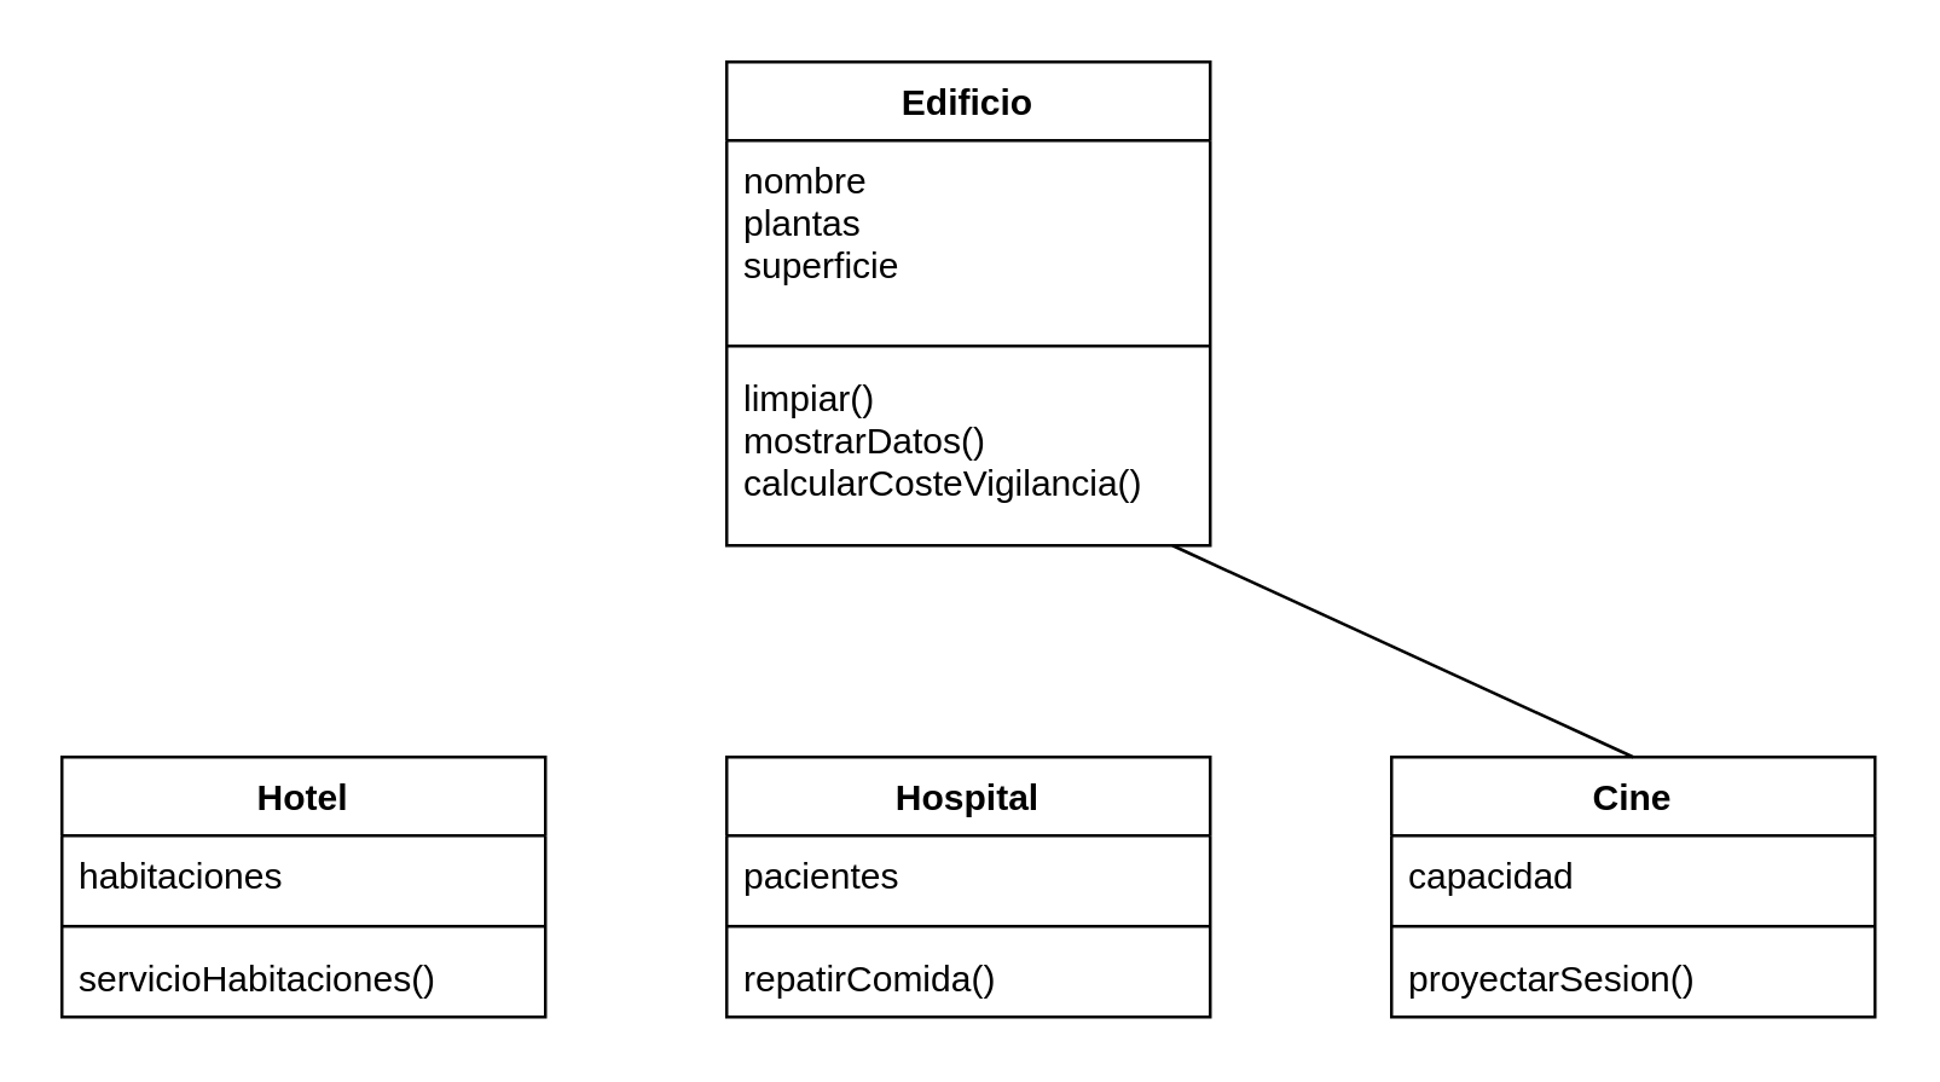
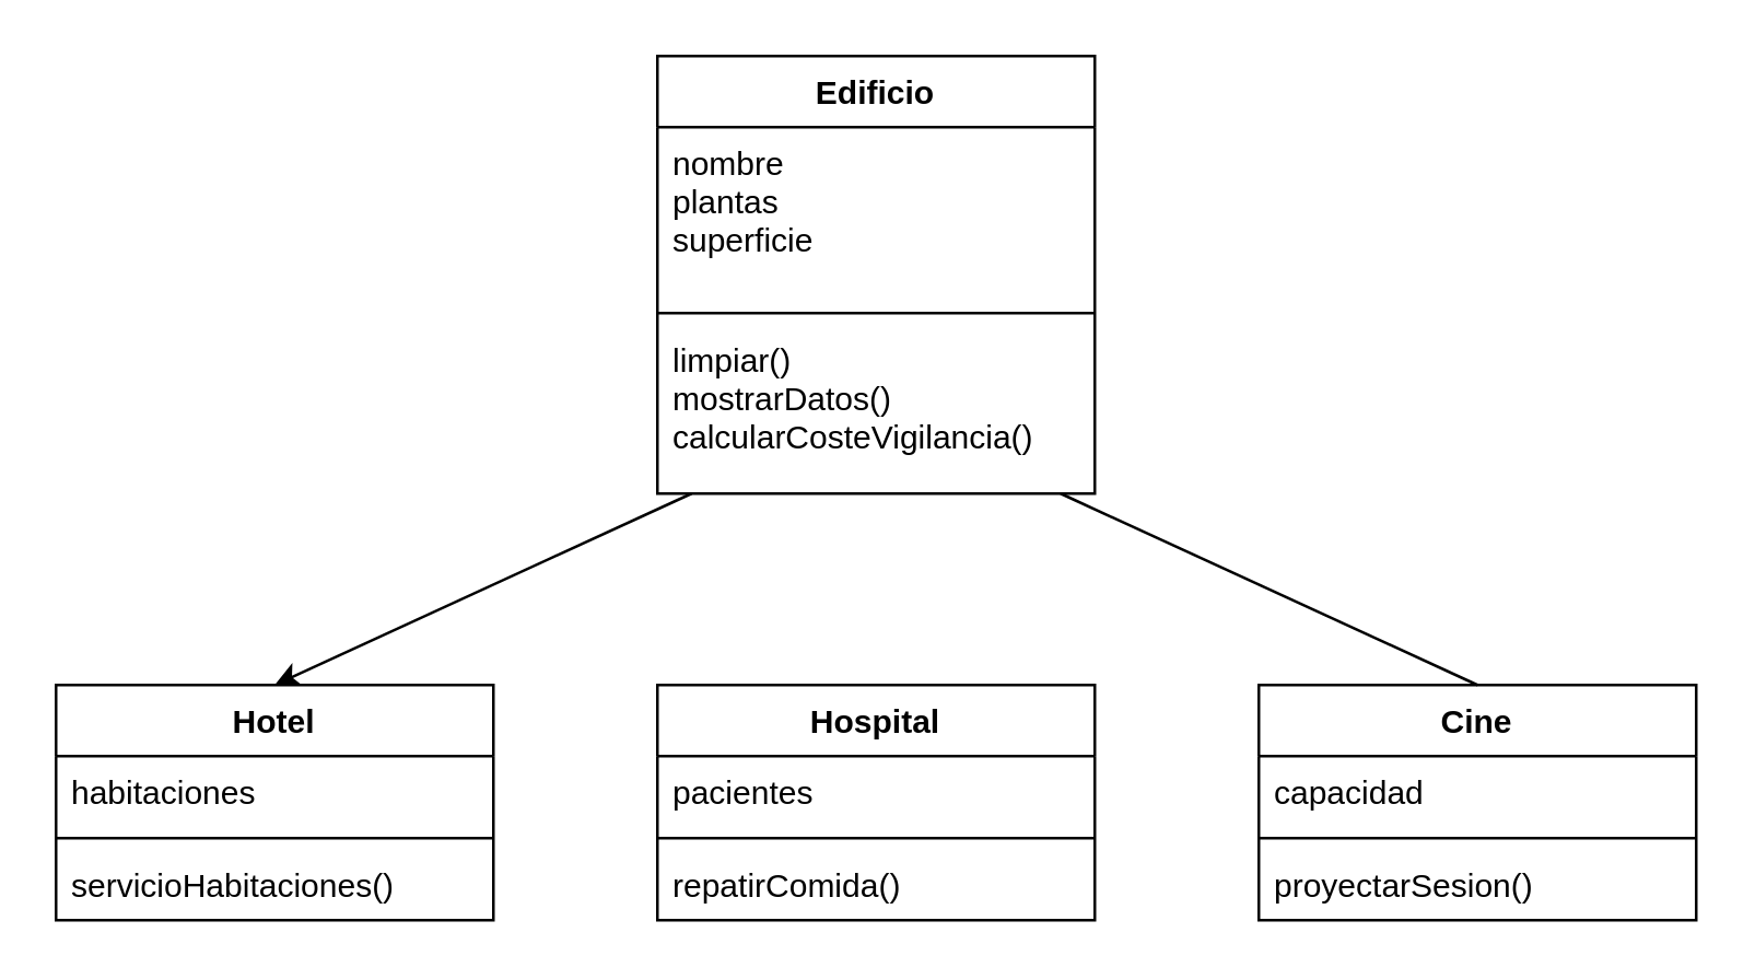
  <mxCell id="0" />
  <mxCell id="1" parent="0" />
  <mxCell id="2" value="Edificio&#10;" style="swimlane;fontStyle=1;align=center;verticalAlign=top;childLayout=stackLayout;horizontal=1;startSize=26;horizontalStack=0;resizeParent=1;resizeParentMax=0;resizeLast=0;collapsible=1;marginBottom=0;" parent="1" vertex="1"><mxGeometry x="240" y="20" width="160" height="160" as="geometry" /></mxCell>
  <mxCell id="3" value="nombre&#10;plantas&#10;superficie&#10;" style="text;strokeColor=none;fillColor=none;align=left;verticalAlign=top;spacingLeft=4;spacingRight=4;overflow=hidden;rotatable=0;points=[[0,0.5],[1,0.5]];portConstraint=eastwest;" parent="2" vertex="1"><mxGeometry y="26" width="160" height="64" as="geometry" /></mxCell>
  <mxCell id="4" value="" style="line;strokeWidth=1;fillColor=none;align=left;verticalAlign=middle;spacingTop=-1;spacingLeft=3;spacingRight=3;rotatable=0;labelPosition=right;points=[];portConstraint=eastwest;" parent="2" vertex="1"><mxGeometry y="90" width="160" height="8" as="geometry" /></mxCell>
  <mxCell id="5" value="limpiar()&#10;mostrarDatos()&#10;calcularCosteVigilancia()&#10;&#10;" style="text;strokeColor=none;fillColor=none;align=left;verticalAlign=top;spacingLeft=4;spacingRight=4;overflow=hidden;rotatable=0;points=[[0,0.5],[1,0.5]];portConstraint=eastwest;" parent="2" vertex="1"><mxGeometry y="98" width="160" height="62" as="geometry" /></mxCell>
  <mxCell id="6" value="Hotel" style="swimlane;fontStyle=1;align=center;verticalAlign=top;childLayout=stackLayout;horizontal=1;startSize=26;horizontalStack=0;resizeParent=1;resizeParentMax=0;resizeLast=0;collapsible=1;marginBottom=0;" parent="1" vertex="1"><mxGeometry x="20" y="250" width="160" height="86" as="geometry" /></mxCell>
  <mxCell id="7" value="habitaciones" style="text;strokeColor=none;fillColor=none;align=left;verticalAlign=top;spacingLeft=4;spacingRight=4;overflow=hidden;rotatable=0;points=[[0,0.5],[1,0.5]];portConstraint=eastwest;" parent="6" vertex="1"><mxGeometry y="26" width="160" height="26" as="geometry" /></mxCell>
  <mxCell id="8" value="" style="line;strokeWidth=1;fillColor=none;align=left;verticalAlign=middle;spacingTop=-1;spacingLeft=3;spacingRight=3;rotatable=0;labelPosition=right;points=[];portConstraint=eastwest;" parent="6" vertex="1"><mxGeometry y="52" width="160" height="8" as="geometry" /></mxCell>
  <mxCell id="9" value="servicioHabitaciones()" style="text;strokeColor=none;fillColor=none;align=left;verticalAlign=top;spacingLeft=4;spacingRight=4;overflow=hidden;rotatable=0;points=[[0,0.5],[1,0.5]];portConstraint=eastwest;" parent="6" vertex="1"><mxGeometry y="60" width="160" height="26" as="geometry" /></mxCell>
  <mxCell id="10" value="Hospital&#10;" style="swimlane;fontStyle=1;align=center;verticalAlign=top;childLayout=stackLayout;horizontal=1;startSize=26;horizontalStack=0;resizeParent=1;resizeParentMax=0;resizeLast=0;collapsible=1;marginBottom=0;" parent="1" vertex="1"><mxGeometry x="240" y="250" width="160" height="86" as="geometry"><mxRectangle x="320" y="310" width="80" height="26" as="alternateBounds" /></mxGeometry></mxCell>
  <mxCell id="11" value="pacientes" style="text;strokeColor=none;fillColor=none;align=left;verticalAlign=top;spacingLeft=4;spacingRight=4;overflow=hidden;rotatable=0;points=[[0,0.5],[1,0.5]];portConstraint=eastwest;" parent="10" vertex="1"><mxGeometry y="26" width="160" height="26" as="geometry" /></mxCell>
  <mxCell id="12" value="" style="line;strokeWidth=1;fillColor=none;align=left;verticalAlign=middle;spacingTop=-1;spacingLeft=3;spacingRight=3;rotatable=0;labelPosition=right;points=[];portConstraint=eastwest;" parent="10" vertex="1"><mxGeometry y="52" width="160" height="8" as="geometry" /></mxCell>
  <mxCell id="13" value="repatirComida()" style="text;strokeColor=none;fillColor=none;align=left;verticalAlign=top;spacingLeft=4;spacingRight=4;overflow=hidden;rotatable=0;points=[[0,0.5],[1,0.5]];portConstraint=eastwest;" parent="10" vertex="1"><mxGeometry y="60" width="160" height="26" as="geometry" /></mxCell>
  <mxCell id="14" value="Cine" style="swimlane;fontStyle=1;align=center;verticalAlign=top;childLayout=stackLayout;horizontal=1;startSize=26;horizontalStack=0;resizeParent=1;resizeParentMax=0;resizeLast=0;collapsible=1;marginBottom=0;" parent="1" vertex="1"><mxGeometry x="460" y="250" width="160" height="86" as="geometry" /></mxCell>
  <mxCell id="15" value="capacidad" style="text;strokeColor=none;fillColor=none;align=left;verticalAlign=top;spacingLeft=4;spacingRight=4;overflow=hidden;rotatable=0;points=[[0,0.5],[1,0.5]];portConstraint=eastwest;" parent="14" vertex="1"><mxGeometry y="26" width="160" height="26" as="geometry" /></mxCell>
  <mxCell id="16" value="" style="line;strokeWidth=1;fillColor=none;align=left;verticalAlign=middle;spacingTop=-1;spacingLeft=3;spacingRight=3;rotatable=0;labelPosition=right;points=[];portConstraint=eastwest;" parent="14" vertex="1"><mxGeometry y="52" width="160" height="8" as="geometry" /></mxCell>
  <mxCell id="17" value="proyectarSesion()" style="text;strokeColor=none;fillColor=none;align=left;verticalAlign=top;spacingLeft=4;spacingRight=4;overflow=hidden;rotatable=0;points=[[0,0.5],[1,0.5]];portConstraint=eastwest;" parent="14" vertex="1"><mxGeometry y="60" width="160" height="26" as="geometry" /></mxCell>
+ <mxCell id="18" style="edgeStyle=none;html=1;entryX=0.5;entryY=0;entryDx=0;entryDy=0;" edge="1" parent="1" source="5" target="6"><mxGeometry relative="1" as="geometry" /></mxCell>
  <mxCell id="19" style="edgeStyle=none;html=1;entryX=0.5;entryY=0;entryDx=0;entryDy=0;endArrow=none;" edge="1" parent="1" source="5" target="14"><mxGeometry relative="1" as="geometry" /></mxCell>
